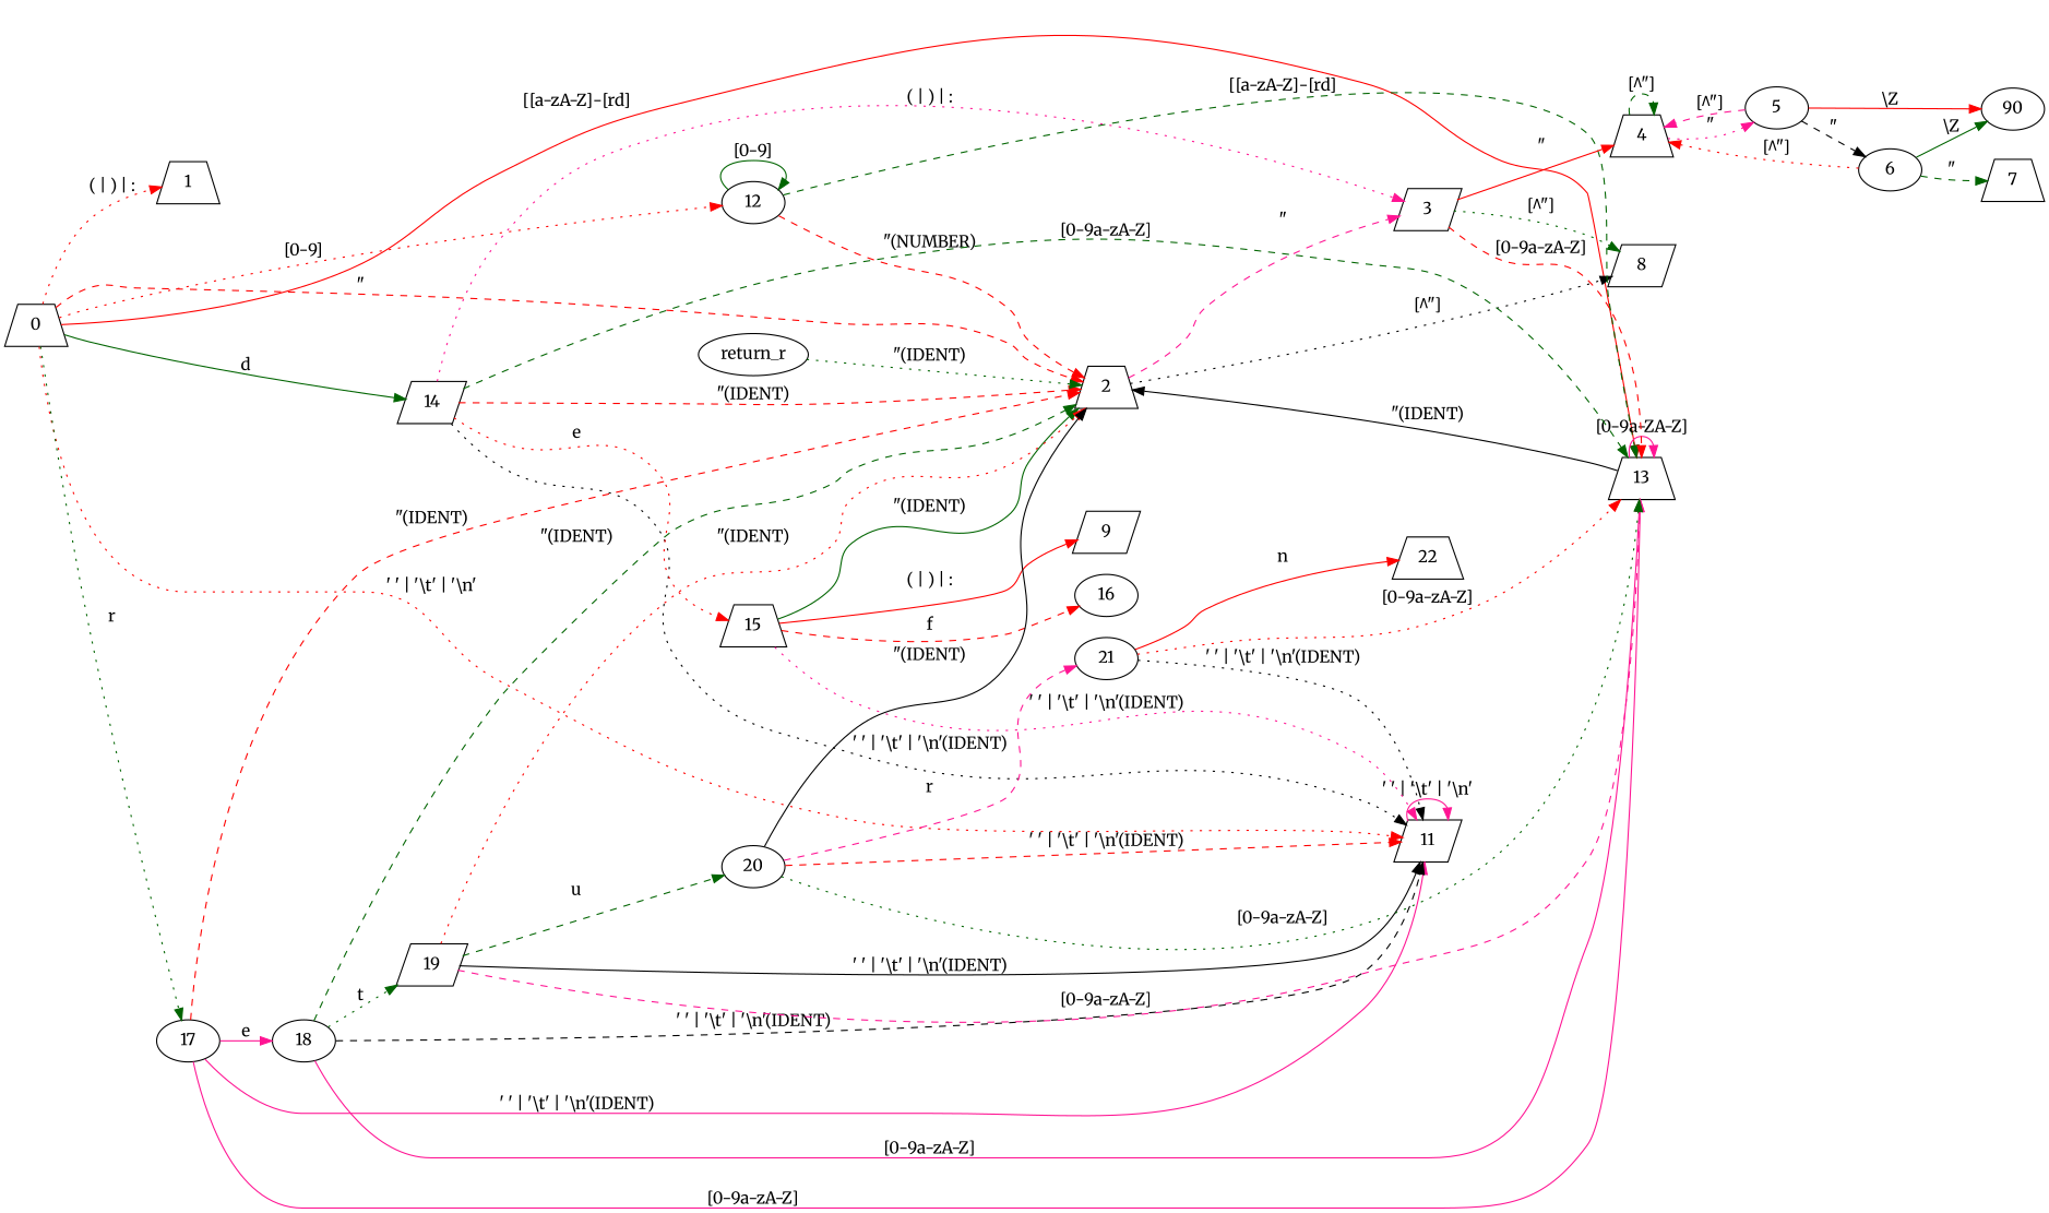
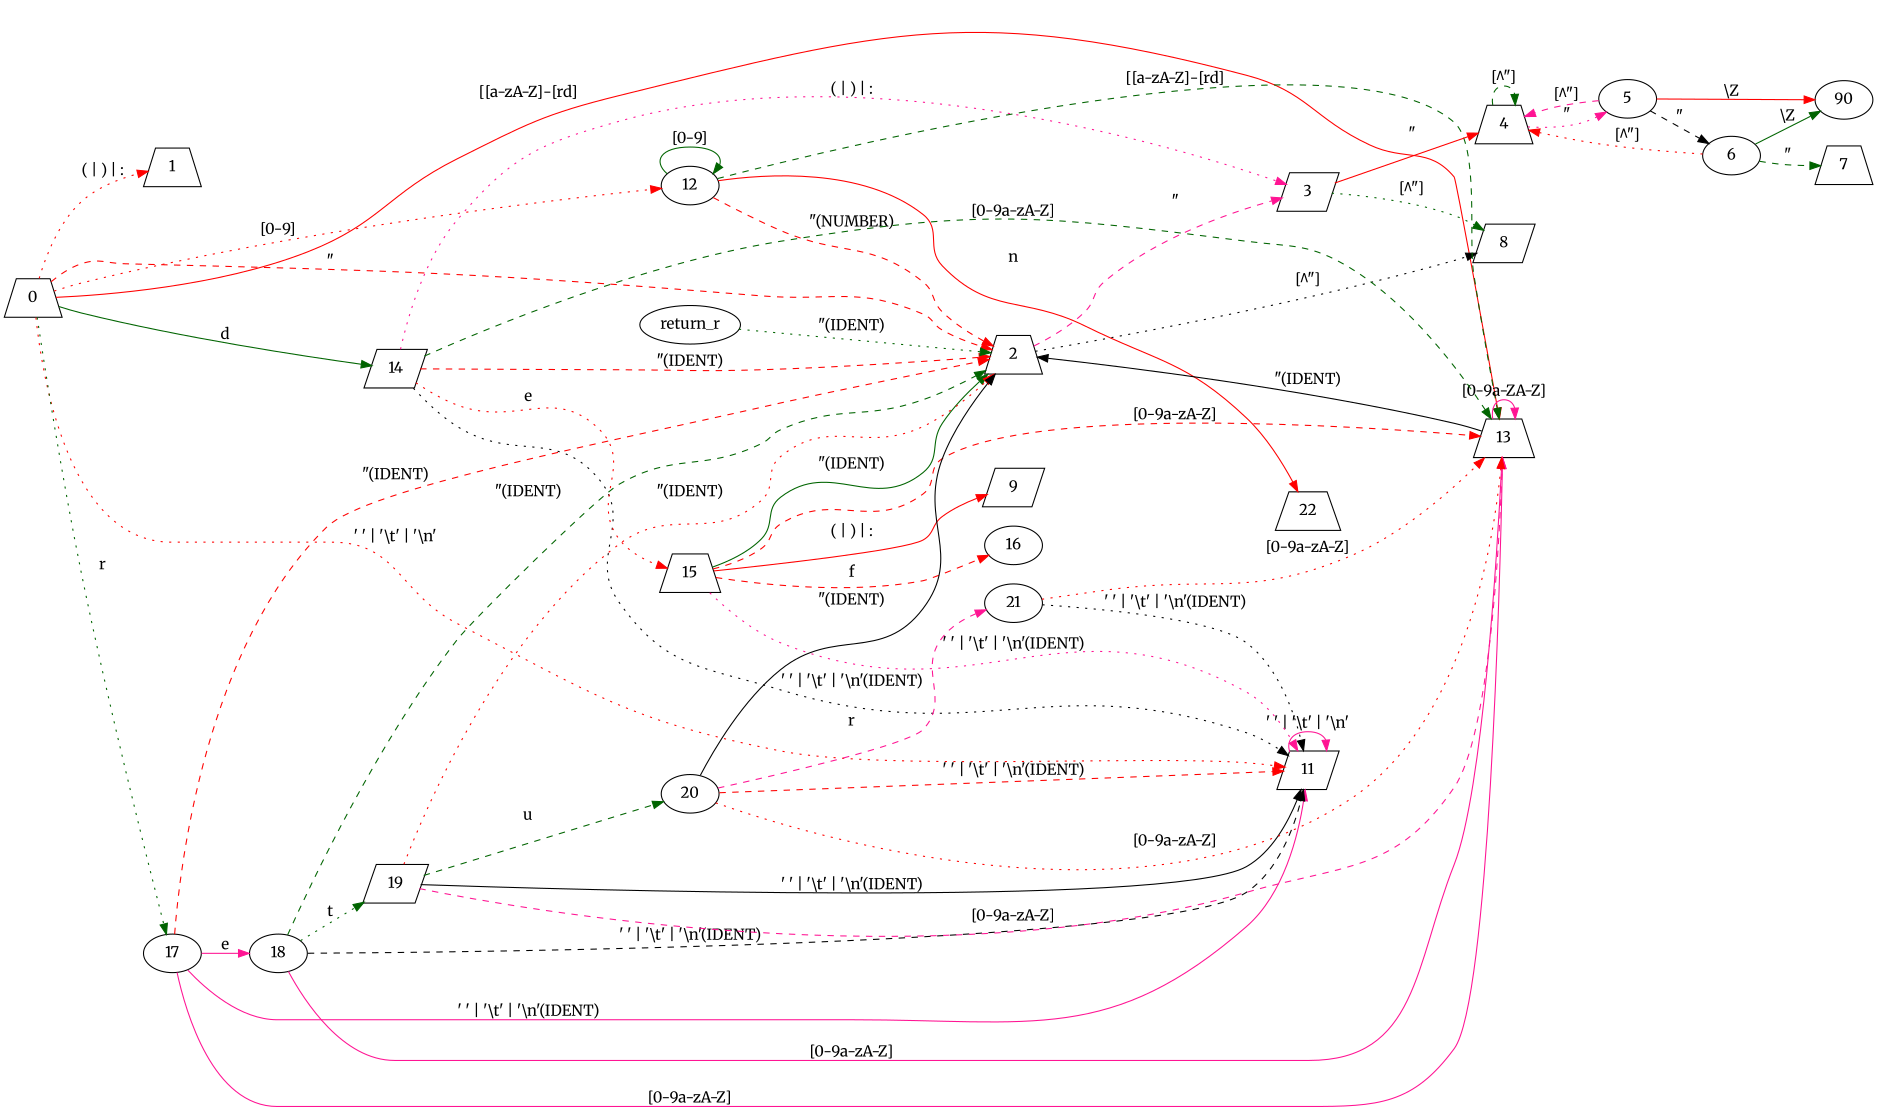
  digraph {
    fontname=Merriweather
    rankdir=LR
    node [fontname=Merriweather shape=ellipse]
    edge [color=red fontname=Merriweather style=dashed]
    n1 [label=0 shape=trapezium]
    n2 [label=1 shape=trapezium]
    n3 [label=2 shape=trapezium]
    n4 [label=11 shape=parallelogram]
    n5 [label=12]
    n6 [label=13 shape=trapezium]
    n7 [label=14 shape=parallelogram]
    n8 [label=17]
    n9 [label=3 shape=parallelogram]
    n10 [label=8 shape=parallelogram]
    n11 [label=15 shape=trapezium]
    n12 [label=18]
    n13 [label=4 shape=trapezium]
    n14 [label=5]
    n15 [label=6]
    n16 [label=90]
    n17 [label=7 shape=trapezium]
    n18 [label=9 shape=parallelogram]
    n19 [label=16]
    n20 [label=19 shape=parallelogram]
    n21 [label=20]
    n22 [label=21]
    n23 [label=22 shape=trapezium]
    return_r
    n1 -> n2 [label="( | ) | :" style=dotted]
    n1 -> n3 [label="\""]
    n1 -> n4 [label="'\ ' | '\\t' | '\\n'" style=dotted]
    n1 -> n5 [label="[0-9]" style=dotted]
    n1 -> n6 [label="[[a-zA-Z]-[rd]" style=solid]
    n1 -> n7 [color=darkgreen label=d style=solid]
    n1 -> n8 [color=darkgreen label=r style=dotted]
    n3 -> n9 [color=deeppink label="\""]
    n3 -> n10 [color=black label="[^\"]" style=dotted]
    n4 -> n4 [color=deeppink label="'\ ' | '\\t' | '\\n'" style=solid]
    n5 -> n3 [label="\"(NUMBER)"]
    n5 -> n5 [color=darkgreen label="[0-9]" style=solid]
    n5 -> n6 [color=darkgreen label="[[a-zA-Z]-[rd]"]
    n6 -> n3 [color=black label="\"(IDENT)" style=solid]
    n6 -> n6 [color=deeppink label="[0-9a-ZA-Z]" style=solid]
    n7 -> n3 [label="\"(IDENT)"]
    n7 -> n4 [color=black label="'\ ' | '\\t' | '\\n'(IDENT)" style=dotted]
    n7 -> n6 [color=darkgreen label="[0-9a-zA-Z]"]
    n7 -> n9 [color=deeppink label="( | ) | :" style=dotted]
    n7 -> n11 [label=e style=dotted]
    n8 -> n3 [label="\"(IDENT)"]
    n8 -> n4 [color=deeppink label="'\ ' | '\\t' | '\\n'(IDENT)" style=solid]
    n8 -> n6 [color=deeppink label="[0-9a-zA-Z]" style=solid]
    n8 -> n12 [color=deeppink label=e style=solid]
    n9 -> n10 [color=darkgreen label="[^\"]" style=dotted]
    n9 -> n13 [label="\"" style=solid]
    n11 -> n3 [color=darkgreen label="\"(IDENT)" style=solid]
    n11 -> n4 [color=deeppink label="'\ ' | '\\t' | '\\n'(IDENT)" style=dotted]
-   n9 -> n6 [label="[0-9a-zA-Z]"]
+   n11 -> n6 [label="[0-9a-zA-Z]"]
    n11 -> n18 [label="( | ) | :" style=solid]
    n11 -> n19 [label=f]
    n12 -> n3 [color=darkgreen label="\"(IDENT)"]
    n12 -> n4 [color=black label="'\ ' | '\\t' | '\\n'(IDENT)"]
    n12 -> n6 [color=deeppink label="[0-9a-zA-Z]" style=solid]
    n12 -> n20 [color=darkgreen label=t style=dotted]
    n13 -> n13 [color=darkgreen label="[^\"]"]
    n13 -> n14 [color=deeppink label="\"" style=dotted]
    n14 -> n13 [color=deeppink label="[^\"]"]
    n14 -> n15 [color=black label="\""]
    n14 -> n16 [label="\\Z" style=solid]
    n15 -> n13 [label="[^\"]" style=dotted]
    n15 -> n16 [color=darkgreen label="\\Z" style=solid]
    n15 -> n17 [color=darkgreen label="\""]
    n20 -> n3 [label="\"(IDENT)" style=dotted]
    n20 -> n4 [color=black label="'\ ' | '\\t' | '\\n'(IDENT)" style=solid]
    n20 -> n6 [color=deeppink label="[0-9a-zA-Z]"]
    n20 -> n21 [color=darkgreen label=u]
    n21 -> n3 [color=black label="\"(IDENT)" style=solid]
    n21 -> n4 [label="'\ ' | '\\t' | '\\n'(IDENT)"]
-   n21 -> n6 [color=darkgreen label="[0-9a-zA-Z]" style=dotted]
+   n21 -> n6 [label="[0-9a-zA-Z]" style=dotted]
    n21 -> n22 [color=deeppink label=r]
    n22 -> n4 [color=black label="'\ ' | '\\t' | '\\n'(IDENT)" style=dotted]
    n22 -> n6 [label="[0-9a-zA-Z]" style=dotted]
-   n22 -> n23 [label=n style=solid]
+   n5 -> n23 [label=n style=solid]
    return_r -> n3 [color=darkgreen label="\"(IDENT)" style=dotted]
  }
